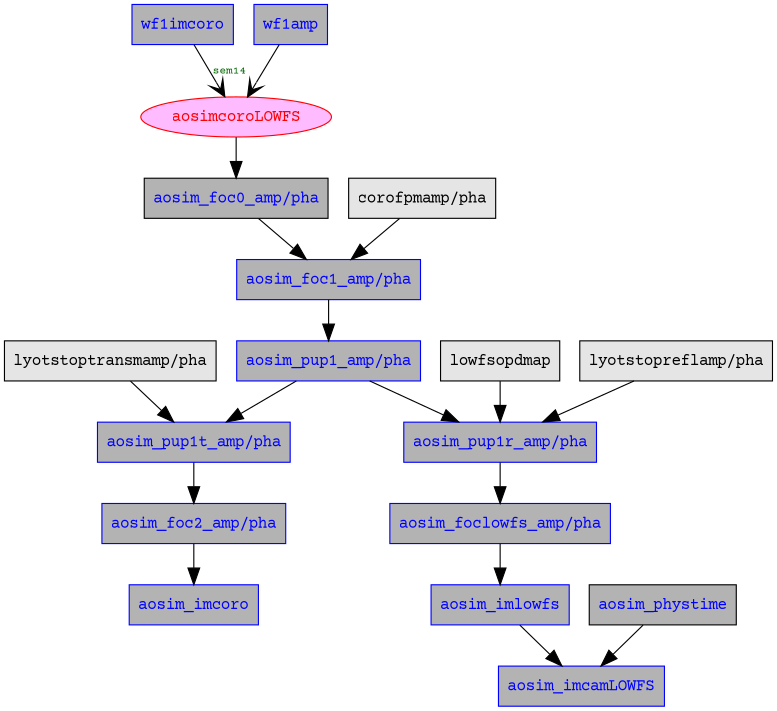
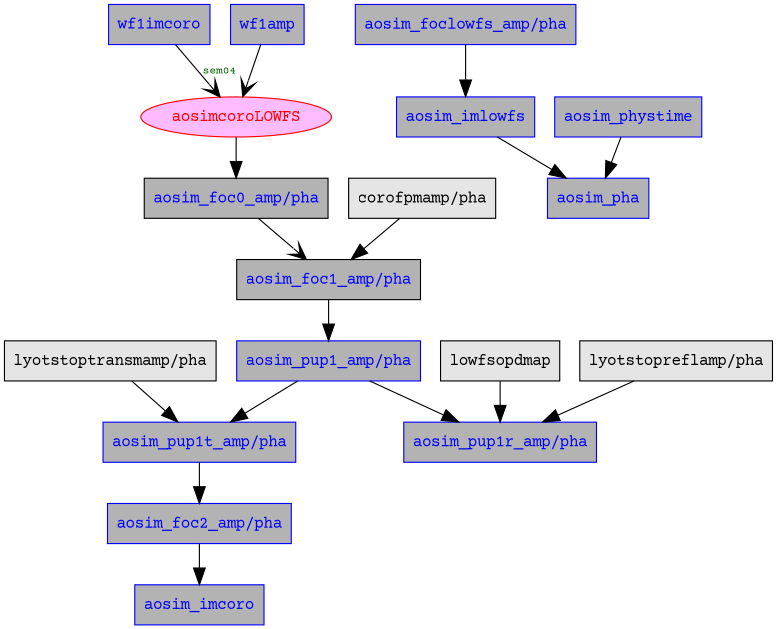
  digraph {
    fontname="Courier Prime"
    node [color=blue fillcolor=grey70 fontcolor=blue fontname="Courier Prime" shape=box style=filled]
    edge [arrowhead=normal arrowsize=1.5 arrowtail=none color=black fontcolor=black fontname="Courier Prime" fontsize=10]
    n1 [label=wf1imcoro]
    aosimcoroLOWFS [color=red fillcolor=plum1 fontcolor=red shape=ellipse]
    "aosim_foc0_amp/pha" [color=black]
    wf1amp
-   "aosim_foc1_amp/pha"
+   "aosim_foc1_amp/pha" [color=black]
    "aosim_pup1_amp/pha"
    "aosim_pup1t_amp/pha"
    "aosim_pup1r_amp/pha"
    "aosim_foc2_amp/pha"
    "aosim_foclowfs_amp/pha"
    aosim_imcoro
    aosim_imlowfs
-   aosim_imcamLOWFS
-   aosim_phystime [color=black]
+   aosim_imcamLOWFS [label=aosim_pha]
+   aosim_phystime
    "corofpmamp/pha" [color=black fillcolor=grey90 fontcolor=black]
    "lyotstopreflamp/pha" [color=black fillcolor=grey90 fontcolor=black]
    "lyotstoptransmamp/pha" [color=black fillcolor=grey90 fontcolor=black]
    lowfsopdmap [color=black fillcolor=grey90 fontcolor=black]
-   n1 -> aosimcoroLOWFS [arrowhead=vee arrowtail=inv fontcolor=darkgreen label=sem14]
+   n1 -> aosimcoroLOWFS [arrowhead=vee arrowtail=inv fontcolor=darkgreen label=sem04]
    aosimcoroLOWFS -> "aosim_foc0_amp/pha"
-   "aosim_foc0_amp/pha" -> "aosim_foc1_amp/pha"
+   "aosim_foc0_amp/pha" -> "aosim_foc1_amp/pha" [arrowhead=vee]
    wf1amp -> aosimcoroLOWFS [arrowhead=vee arrowtail=inv fontcolor=darkgreen]
    "aosim_foc1_amp/pha" -> "aosim_pup1_amp/pha"
    "aosim_pup1_amp/pha" -> "aosim_pup1t_amp/pha"
    "aosim_pup1_amp/pha" -> "aosim_pup1r_amp/pha"
    "aosim_pup1t_amp/pha" -> "aosim_foc2_amp/pha"
-   "aosim_pup1r_amp/pha" -> "aosim_foclowfs_amp/pha"
    "aosim_foc2_amp/pha" -> aosim_imcoro
    "aosim_foclowfs_amp/pha" -> aosim_imlowfs
    aosim_imlowfs -> aosim_imcamLOWFS
    aosim_phystime -> aosim_imcamLOWFS
    "corofpmamp/pha" -> "aosim_foc1_amp/pha"
    "lyotstopreflamp/pha" -> "aosim_pup1r_amp/pha"
    "lyotstoptransmamp/pha" -> "aosim_pup1t_amp/pha"
    lowfsopdmap -> "aosim_pup1r_amp/pha"
  }
